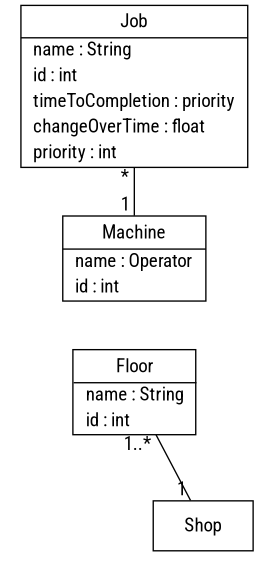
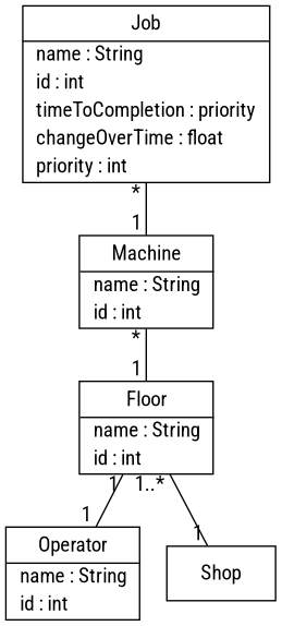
  digraph {
    fontname="Roboto Condensed"
    rankdir=BT
    node [fontname="Roboto Condensed" margin=0 shape=plaintext]
    edge [dir=none fontname="Roboto Condensed" headlabel="* " headurl="javascript:void()" taillabel="1 " tailurl="javascript:void()"]
-   n1 [label=<<table border="1" cellspacing="0" cellborder="0" cellpadding="2"><tr><td cellpadding="4">    Machine    </td></tr><hr/><tr><td align="left" href="" title="String name&#13;">  name : Operator  </td></tr><tr><td align="left" href="" title="int id&#13;">  id : int  </td></tr></table>>]
+   n1 [label=<<table border="1" cellspacing="0" cellborder="0" cellpadding="2"><tr><td cellpadding="4">    Machine    </td></tr><hr/><tr><td align="left" href="" title="String name&#13;">  name : String  </td></tr><tr><td align="left" href="" title="int id&#13;">  id : int  </td></tr></table>>]
    n2 [label=<<table border="1" cellspacing="0" cellborder="0" cellpadding="2"><tr><td cellpadding="4">    Job    </td></tr><hr/><tr><td align="left" href="" title="String name&#13;">  name : String  </td></tr><tr><td align="left" href="" title="int id&#13;">  id : int  </td></tr><tr><td align="left" href="" title="float timeToCompletion&#13;">  timeToCompletion : priority  </td></tr><tr><td align="left" href="" title="float changeOverTime&#13;">  changeOverTime : float  </td></tr><tr><td align="left" href="" title="int priority&#13;">  priority : int  </td></tr></table>>]
+   n3 [label=<<table border="1" cellspacing="0" cellborder="0" cellpadding="2"><tr><td cellpadding="4">    Operator    </td></tr><hr/><tr><td align="left" href="" title="String name&#13;">  name : String  </td></tr><tr><td align="left" href="" title="int id&#13;">  id : int  </td></tr></table>>]
    n4 [label=<<table border="1" cellspacing="0" cellborder="0" cellpadding="2"><tr><td cellpadding="4">    Floor    </td></tr><hr/><tr><td align="left" href="" title="String name&#13;">  name : String  </td></tr><tr><td align="left" href="" title="int id&#13;">  id : int  </td></tr></table>>]
    n5 [label=<<table border="1" cellspacing="0" cellborder="0" cellpadding="10"><tr><td>    Shop    </td></tr></table>>]
    n1 -> n2
+   n3 -> n4 [headlabel="1 "]
+   n4 -> n1
    n5 -> n4 [headlabel="1..* "]
  }
